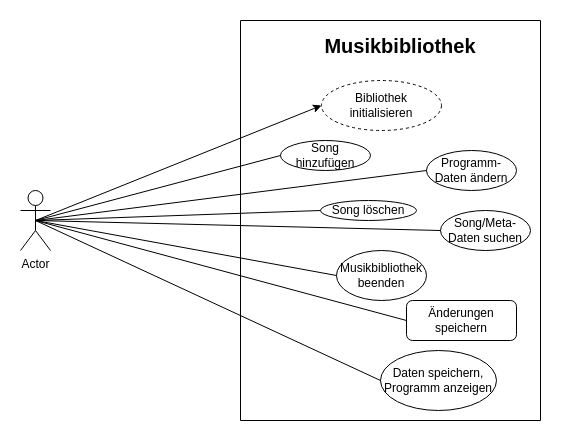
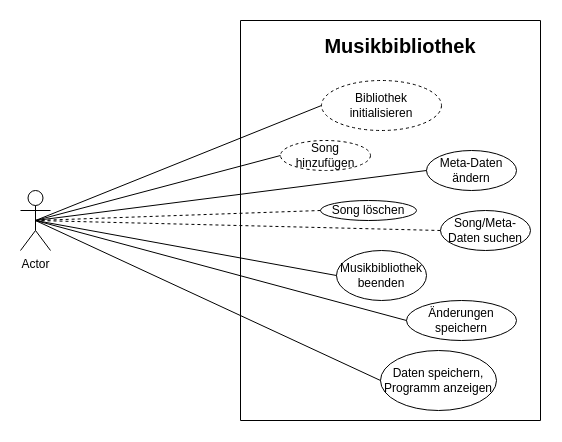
  <mxCell id="0" />
  <mxCell id="1" parent="0" />
  <mxCell id="2" value="Actor" style="shape=umlActor;verticalLabelPosition=bottom;verticalAlign=top;html=1;outlineConnect=0;" vertex="1" parent="1"><mxGeometry x="20" y="190" width="30" height="60" as="geometry" /></mxCell>
  <mxCell id="3" value="" style="swimlane;startSize=0;" vertex="1" parent="1"><mxGeometry x="240" y="20" width="300" height="400" as="geometry" /></mxCell>
  <mxCell id="4" value="&lt;b&gt;&lt;font style=&quot;font-size: 20px;&quot;&gt;Musikbibliothek&lt;/font&gt;&lt;/b&gt;" style="text;html=1;strokeColor=none;fillColor=none;align=center;verticalAlign=middle;whiteSpace=wrap;rounded=0;" vertex="1" parent="3"><mxGeometry x="110" y="10" width="100" height="30" as="geometry" /></mxCell>
- <mxCell id="5" value="Song hinzufügen" style="ellipse;whiteSpace=wrap;html=1;" vertex="1" parent="3"><mxGeometry x="40" y="120" width="90" height="30" as="geometry" /></mxCell>
- <mxCell id="6" value="Programm-Daten ändern" style="ellipse;whiteSpace=wrap;html=1;" vertex="1" parent="3"><mxGeometry x="186" y="130" width="90" height="40" as="geometry" /></mxCell>
+ <mxCell id="5" value="Song hinzufügen" style="ellipse;whiteSpace=wrap;html=1;dashed=1;" vertex="1" parent="3"><mxGeometry x="40" y="120" width="90" height="30" as="geometry" /></mxCell>
+ <mxCell id="6" value="Meta-Daten ändern" style="ellipse;whiteSpace=wrap;html=1;" vertex="1" parent="3"><mxGeometry x="186" y="130" width="90" height="40" as="geometry" /></mxCell>
  <mxCell id="7" value="Song löschen" style="ellipse;whiteSpace=wrap;html=1;" vertex="1" parent="3"><mxGeometry x="80" y="180" width="96" height="20" as="geometry" /></mxCell>
  <mxCell id="8" value="Song/Meta-Daten suchen" style="ellipse;whiteSpace=wrap;html=1;" vertex="1" parent="3"><mxGeometry x="200" y="190" width="90" height="40" as="geometry" /></mxCell>
  <mxCell id="9" value="Musikbibliothek beenden" style="ellipse;whiteSpace=wrap;html=1;" vertex="1" parent="3"><mxGeometry x="96" y="230" width="90" height="50" as="geometry" /></mxCell>
- <mxCell id="10" value="Änderungen speichern" style="whiteSpace=wrap;html=1;rounded=1;" vertex="1" parent="3"><mxGeometry x="166" y="280" width="110" height="40" as="geometry" /></mxCell>
+ <mxCell id="10" value="Änderungen speichern" style="ellipse;whiteSpace=wrap;html=1;" vertex="1" parent="3"><mxGeometry x="166" y="280" width="110" height="40" as="geometry" /></mxCell>
  <mxCell id="11" value="Daten speichern, Programm anzeigen" style="ellipse;whiteSpace=wrap;html=1;" vertex="1" parent="3"><mxGeometry x="140" y="330" width="116" height="60" as="geometry" /></mxCell>
  <mxCell id="12" value="Bibliothek initialisieren" style="ellipse;whiteSpace=wrap;html=1;dashed=1;" vertex="1" parent="3"><mxGeometry x="81" y="60" width="120" height="50" as="geometry" /></mxCell>
  <mxCell id="13" value="" style="endArrow=none;html=1;rounded=0;entryX=0.5;entryY=0.5;entryDx=0;entryDy=0;entryPerimeter=0;exitX=0;exitY=0.5;exitDx=0;exitDy=0;" edge="1" parent="1" source="5" target="2"><mxGeometry width="50" height="50" relative="1" as="geometry"><mxPoint x="200" y="330" as="sourcePoint" /><mxPoint x="250" y="280" as="targetPoint" /></mxGeometry></mxCell>
  <mxCell id="14" value="" style="endArrow=none;html=1;rounded=0;entryX=0;entryY=0.5;entryDx=0;entryDy=0;exitX=0.5;exitY=0.5;exitDx=0;exitDy=0;exitPerimeter=0;" edge="1" parent="1" source="2" target="6"><mxGeometry width="50" height="50" relative="1" as="geometry"><mxPoint x="200" y="330" as="sourcePoint" /><mxPoint x="250" y="280" as="targetPoint" /></mxGeometry></mxCell>
- <mxCell id="15" value="" style="endArrow=none;html=1;rounded=0;entryX=0.5;entryY=0.5;entryDx=0;entryDy=0;entryPerimeter=0;exitX=0;exitY=0.5;exitDx=0;exitDy=0;" edge="1" parent="1" source="7" target="2"><mxGeometry width="50" height="50" relative="1" as="geometry"><mxPoint x="200" y="330" as="sourcePoint" /><mxPoint x="250" y="280" as="targetPoint" /></mxGeometry></mxCell>
- <mxCell id="16" value="" style="endArrow=none;html=1;rounded=0;exitX=0.5;exitY=0.5;exitDx=0;exitDy=0;exitPerimeter=0;entryX=0;entryY=0.5;entryDx=0;entryDy=0;" edge="1" parent="1" source="2" target="8"><mxGeometry width="50" height="50" relative="1" as="geometry"><mxPoint x="200" y="330" as="sourcePoint" /><mxPoint x="250" y="280" as="targetPoint" /></mxGeometry></mxCell>
+ <mxCell id="15" value="" style="endArrow=none;html=1;rounded=0;entryX=0.5;entryY=0.5;entryDx=0;entryDy=0;entryPerimeter=0;exitX=0;exitY=0.5;exitDx=0;exitDy=0;dashed=1;" edge="1" parent="1" source="7" target="2"><mxGeometry width="50" height="50" relative="1" as="geometry"><mxPoint x="200" y="330" as="sourcePoint" /><mxPoint x="250" y="280" as="targetPoint" /></mxGeometry></mxCell>
+ <mxCell id="16" value="" style="endArrow=none;html=1;rounded=0;exitX=0.5;exitY=0.5;exitDx=0;exitDy=0;exitPerimeter=0;entryX=0;entryY=0.5;entryDx=0;entryDy=0;dashed=1;" edge="1" parent="1" source="2" target="8"><mxGeometry width="50" height="50" relative="1" as="geometry"><mxPoint x="200" y="330" as="sourcePoint" /><mxPoint x="250" y="280" as="targetPoint" /></mxGeometry></mxCell>
  <mxCell id="17" value="" style="endArrow=none;html=1;rounded=0;entryX=0;entryY=0.5;entryDx=0;entryDy=0;exitX=0.5;exitY=0.5;exitDx=0;exitDy=0;exitPerimeter=0;" edge="1" parent="1" source="2" target="9"><mxGeometry width="50" height="50" relative="1" as="geometry"><mxPoint x="200" y="330" as="sourcePoint" /><mxPoint x="250" y="280" as="targetPoint" /></mxGeometry></mxCell>
  <mxCell id="18" value="" style="endArrow=none;html=1;rounded=0;entryX=0;entryY=0.5;entryDx=0;entryDy=0;exitX=0.5;exitY=0.5;exitDx=0;exitDy=0;exitPerimeter=0;" edge="1" parent="1" source="2" target="10"><mxGeometry width="50" height="50" relative="1" as="geometry"><mxPoint x="200" y="330" as="sourcePoint" /><mxPoint x="250" y="280" as="targetPoint" /></mxGeometry></mxCell>
  <mxCell id="19" value="" style="endArrow=none;html=1;rounded=0;entryX=0;entryY=0.5;entryDx=0;entryDy=0;exitX=0.5;exitY=0.5;exitDx=0;exitDy=0;exitPerimeter=0;" edge="1" parent="1" source="2" target="11"><mxGeometry width="50" height="50" relative="1" as="geometry"><mxPoint x="200" y="330" as="sourcePoint" /><mxPoint x="250" y="280" as="targetPoint" /></mxGeometry></mxCell>
- <mxCell id="20" value="" style="endArrow=classic;html=1;rounded=0;entryX=0;entryY=0.5;entryDx=0;entryDy=0;exitX=0.5;exitY=0.5;exitDx=0;exitDy=0;exitPerimeter=0;" edge="1" parent="1" source="2" target="12"><mxGeometry width="50" height="50" relative="1" as="geometry"><mxPoint x="200" y="200" as="sourcePoint" /><mxPoint x="250" y="150" as="targetPoint" /></mxGeometry></mxCell>
+ <mxCell id="20" value="" style="endArrow=none;html=1;rounded=0;entryX=0;entryY=0.5;entryDx=0;entryDy=0;exitX=0.5;exitY=0.5;exitDx=0;exitDy=0;exitPerimeter=0;" edge="1" parent="1" source="2" target="12"><mxGeometry width="50" height="50" relative="1" as="geometry"><mxPoint x="200" y="200" as="sourcePoint" /><mxPoint x="250" y="150" as="targetPoint" /></mxGeometry></mxCell>
